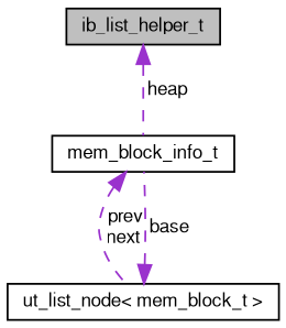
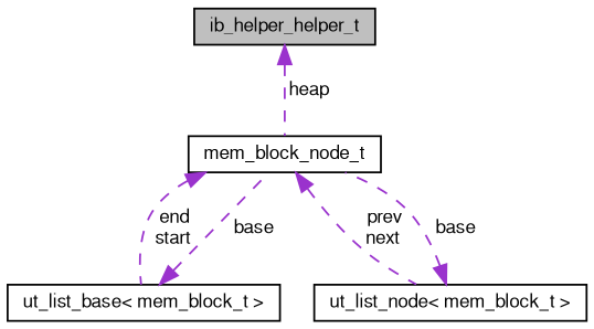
  digraph {
    node [color=black fontname=FreeSans fontsize=10 shape=record]
    edge [color=darkorchid3 dir=back fontname=FreeSans fontsize=10 labelfontname=FreeSans labelfontsize=10 style=dashed]
-   n1 [fillcolor=grey75 fontcolor=black height=0.2 label=ib_list_helper_t style=filled width=0.4]
-   n2 [height=0.2 label=mem_block_info_t width=0.4]
+   n1 [fillcolor=grey75 fontcolor=black height=0.2 label=ib_helper_helper_t style=filled width=0.4]
+   n2 [height=0.2 label=mem_block_node_t width=0.4]
+   n3 [height=0.2 label="ut_list_base\< mem_block_t \>" width=0.4]
    n4 [height=0.2 label="ut_list_node\< mem_block_t \>" width=0.4]
    n1 -> n2 [label=" heap"]
+   n2 -> n3 [label=" end\nstart"]
    n2 -> n4 [label=" prev\nnext"]
+   n3 -> n2 [label=" base"]
    n4 -> n2 [label=" base"]
  }
